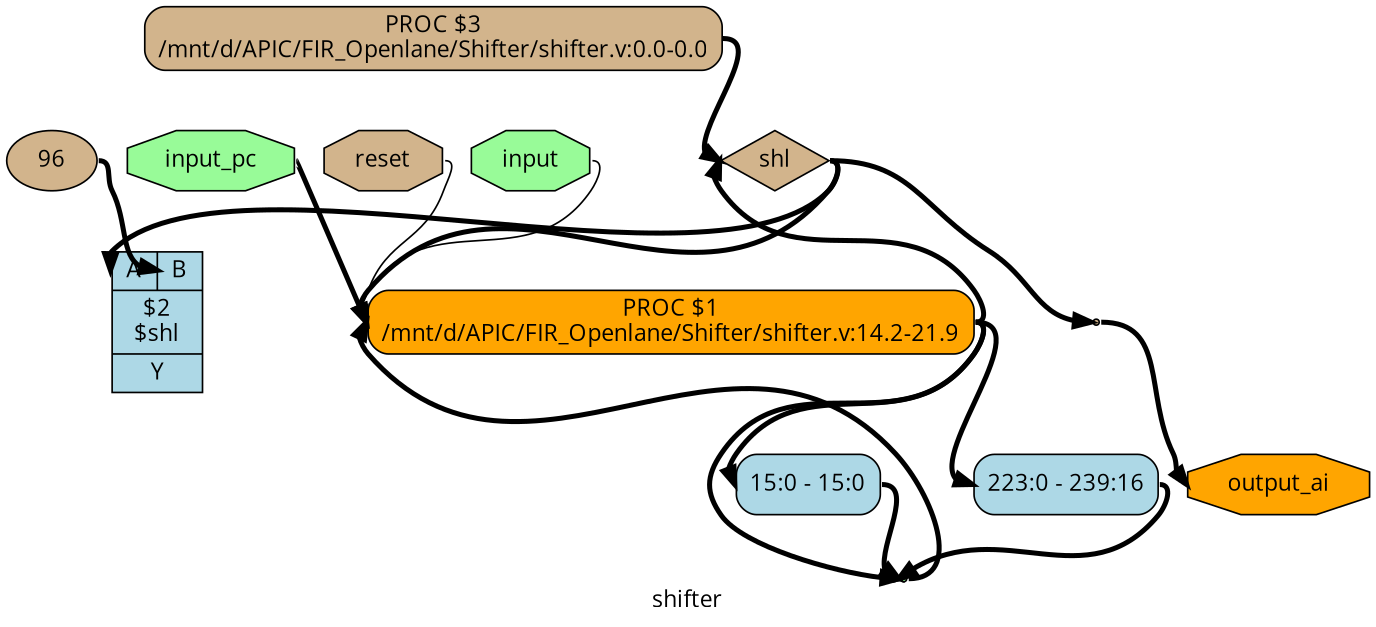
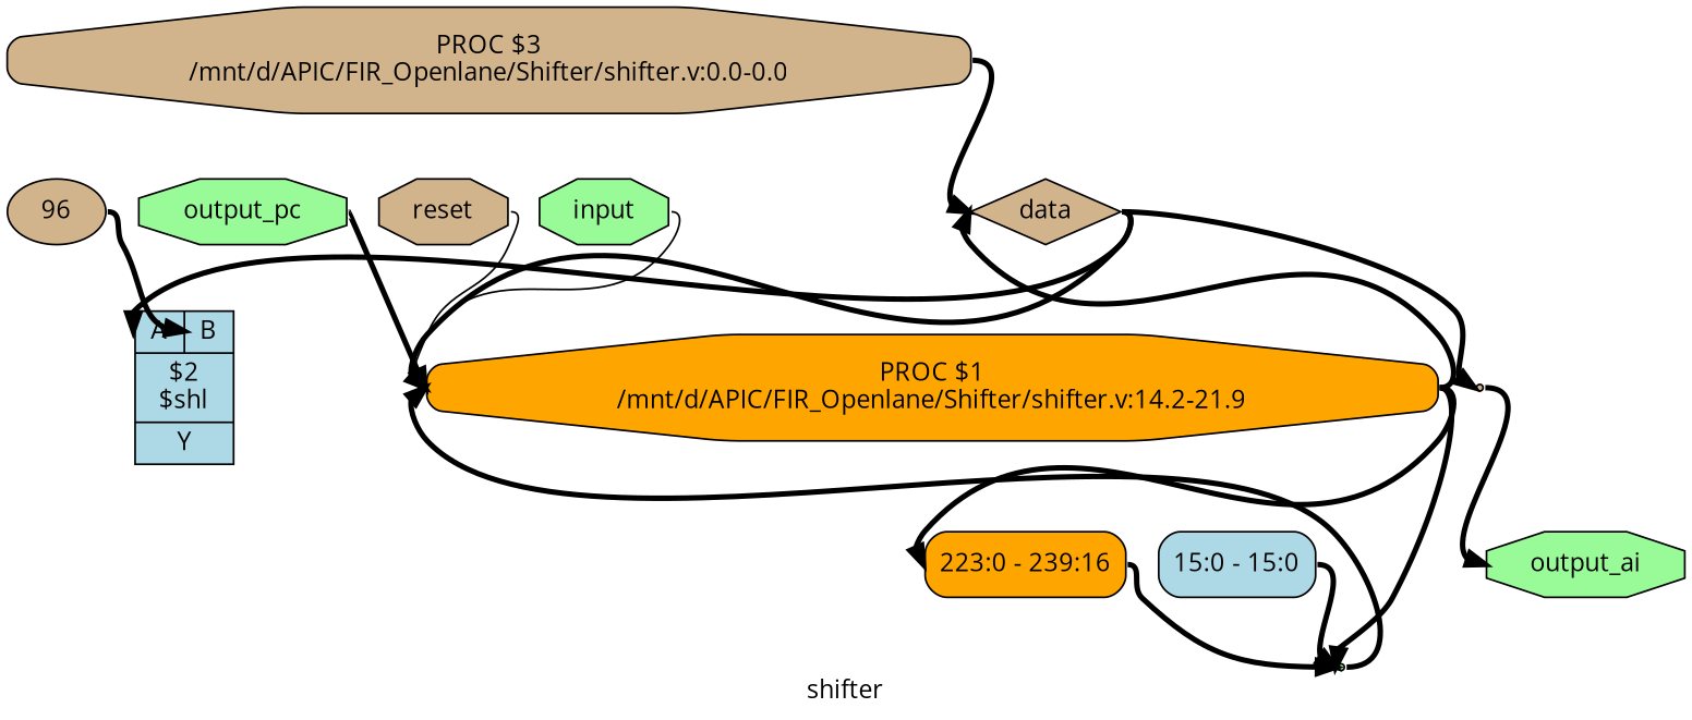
  digraph {
    fontname="Open Sans"
    label=shifter
    rankdir=TB
    remincross=true
    node [color=black fillcolor=tan fontcolor=black fontname="Open Sans" shape=octagon style=filled]
    edge [color=black fontcolor=black fontname="Open Sans" headport=w style="setlinewidth(3)" tailport=e]
-   n4 [label=shl shape=diamond]
+   n4 [label=data shape=diamond]
    c12 [fillcolor=lightblue label="{{<p9> A|<p10> B}|$2\n$shl|{<p11> Y}}" shape=record color="" fontcolor=""]
-   p2 [fillcolor=orange label="PROC $1\n/mnt/d/APIC/FIR_Openlane/Shifter/shifter.v:14.2-21.9" shape=box style="rounded,filled" color="" fontcolor=""]
+   p2 [fillcolor=orange label="PROC $1\n/mnt/d/APIC/FIR_Openlane/Shifter/shifter.v:14.2-21.9" style="rounded,filled" color="" fontcolor=""]
    x6 [shape=point color="" fontcolor=""]
    x4 [fillcolor=lightblue label="<s0> 15:0 - 15:0 " shape=record style="rounded,filled"]
    n3 [fillcolor=palegreen shape=point color="" fontcolor=""]
-   x5 [fillcolor=lightblue label="<s0> 223:0 - 239:16 " shape=record style="rounded,filled"]
-   n5 [fillcolor=orange label=output_ai]
-   n6 [fillcolor=palegreen label=input_pc]
+   x5 [fillcolor=orange label="<s0> 223:0 - 239:16 " shape=record style="rounded,filled"]
+   n5 [fillcolor=palegreen label=output_ai]
+   n6 [fillcolor=palegreen label=output_pc]
    n7 [label=reset]
    n8 [fillcolor=palegreen label=input]
    v0 [label=96 color="" fontcolor="" shape=""]
-   p1 [label="PROC $3\n/mnt/d/APIC/FIR_Openlane/Shifter/shifter.v:0.0-0.0" shape=box style="rounded,filled" color="" fontcolor=""]
+   p1 [label="PROC $3\n/mnt/d/APIC/FIR_Openlane/Shifter/shifter.v:0.0-0.0" style="rounded,filled" color="" fontcolor=""]
    n4 -> c12 [headport="p9:w"]
    n4 -> p2
    n4 -> x6
    p2 -> n4
-   p2 -> x4
    p2 -> n3
    p2 -> x5
    x6 -> n5
    x4 -> n3 [tailport="s0:e"]
    n3 -> p2
    x5 -> n3 [tailport="s0:e"]
    n6 -> p2
    n7 -> p2 [style=""]
    n8 -> p2 [style=""]
    v0 -> c12 [headport="p10:w"]
    p1 -> n4
  }
